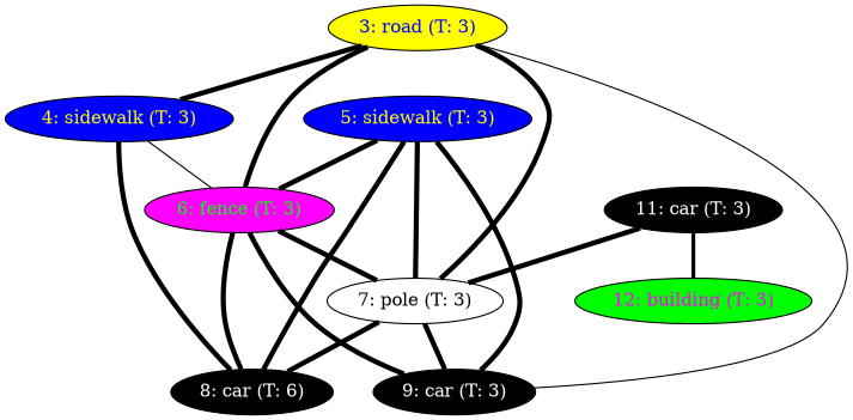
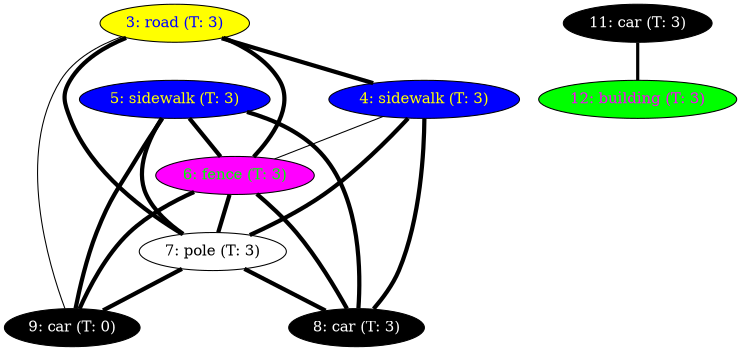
  graph {
    node [fillcolor="#000000" fontcolor="#ffffff" style=filled]
    edge [penwidth=4]
    n1 [fillcolor="#ffff00" fontcolor="#0000ff" label="3: road (T: 3)"]
    n2 [fillcolor="#0000ff" fontcolor="#ffff00" label="4: sidewalk (T: 3)"]
    n3 [fillcolor="#ff00ff" fontcolor="#00ff00" label="6: fence (T: 3)"]
    n4 [fillcolor="#ffffff" fontcolor="#000000" label="7: pole (T: 3)"]
-   n5 [label="9: car (T: 3)"]
-   n6 [label="8: car (T: 6)"]
+   n5 [label="9: car (T: 0)"]
+   n6 [label="8: car (T: 3)"]
    n7 [fillcolor="#0000ff" fontcolor="#ffff00" label="5: sidewalk (T: 3)"]
    n8 [label="11: car (T: 3)"]
    n9 [fillcolor="#00ff00" fontcolor="#ff00ff" label="12: building (T: 3)"]
    n1 -- n2
    n1 -- n3
    n1 -- n4
    n1 -- n5 [penwidth=1]
    n2 -- n3 [penwidth=1]
-   n8 -- n4
+   n2 -- n4
    n2 -- n6
    n3 -- n4
    n3 -- n5
    n3 -- n6
    n4 -- n5
    n4 -- n6
    n7 -- n3
    n7 -- n4
    n7 -- n5
    n7 -- n6
    n8 -- n9 [penwidth=3]
  }
